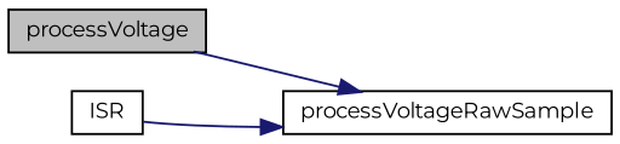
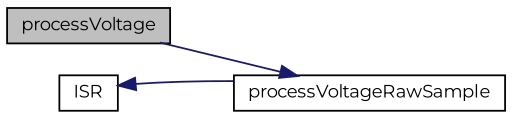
  digraph {
    fontname=Montserrat
    rankdir=RL
    node [color=black fontname=Montserrat fontsize=10 shape=record]
    edge [color=midnightblue dir=back fontname=Montserrat fontsize=10 labelfontname=Helvetica labelfontsize=10 style=solid]
    n1 [fillcolor=grey75 fontcolor=black height=0.2 label=processVoltage style=filled width=0.4]
    n2 [height=0.2 label=processVoltageRawSample width=0.4]
    n3 [height=0.2 label=ISR width=0.4]
    n2 -> n1
-   n2 -> n3
+   n3 -> n2
  }
